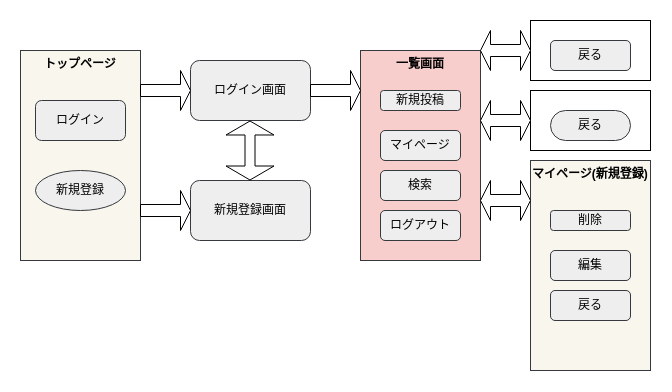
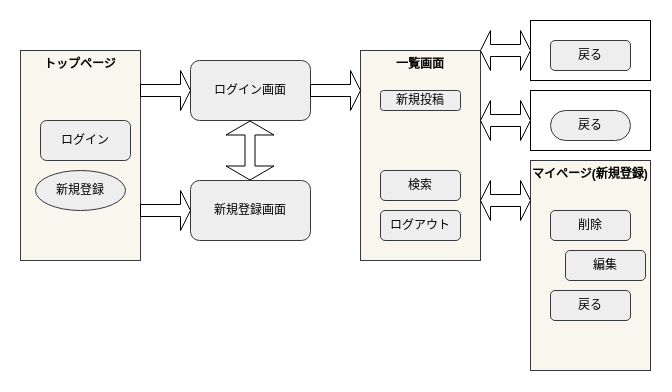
  <mxCell id="0" />
  <mxCell id="1" parent="0" />
  <mxCell id="2" value="&lt;font color=&quot;#000000&quot;&gt;マイページ(新規登録)&lt;/font&gt;" style="rounded=0;whiteSpace=wrap;html=1;fillColor=#f9f7ed;strokeColor=#36393d;verticalAlign=top;fontStyle=1" parent="1" vertex="1"><mxGeometry x="530" y="160" width="120" height="210" as="geometry" /></mxCell>
  <mxCell id="3" value="&lt;font color=&quot;#000000&quot;&gt;&lt;b&gt;トップページ&lt;/b&gt;&lt;/font&gt;" style="rounded=0;whiteSpace=wrap;html=1;fillColor=#f9f7ed;strokeColor=#36393d;verticalAlign=top;" parent="1" vertex="1"><mxGeometry x="20" y="50" width="120" height="210" as="geometry" /></mxCell>
- <mxCell id="4" value="&lt;font color=&quot;#000000&quot;&gt;ログイン&lt;/font&gt;" style="rounded=1;whiteSpace=wrap;html=1;fillColor=#eeeeee;strokeColor=#36393d;" parent="1" vertex="1"><mxGeometry x="35" y="100" width="90" height="40" as="geometry" /></mxCell>
+ <mxCell id="4" value="&lt;font color=&quot;#000000&quot;&gt;ログイン&lt;/font&gt;" style="rounded=1;whiteSpace=wrap;html=1;fillColor=#eeeeee;strokeColor=#36393d;" parent="1" vertex="1"><mxGeometry x="40" y="120" width="90" height="40" as="geometry" /></mxCell>
  <mxCell id="5" value="&lt;font color=&quot;#000000&quot;&gt;新規登録&lt;/font&gt;" style="ellipse;whiteSpace=wrap;html=1;fillColor=#eeeeee;strokeColor=#36393d;" parent="1" vertex="1"><mxGeometry x="35" y="170" width="90" height="40" as="geometry" /></mxCell>
  <mxCell id="6" value="ログイン画面" style="rounded=1;whiteSpace=wrap;html=1;fillColor=#eeeeee;strokeColor=#36393d;fontColor=#000000;" parent="1" vertex="1"><mxGeometry x="190" y="60" width="120" height="60" as="geometry" /></mxCell>
  <mxCell id="7" value="新規登録画面" style="rounded=1;whiteSpace=wrap;html=1;fillColor=#eeeeee;strokeColor=#36393d;fontColor=#000000;" parent="1" vertex="1"><mxGeometry x="190" y="180" width="120" height="60" as="geometry" /></mxCell>
- <mxCell id="8" value="&lt;font color=&quot;#000000&quot;&gt;一覧画面&lt;/font&gt;" style="rounded=0;whiteSpace=wrap;html=1;fillColor=#f8cecc;strokeColor=#36393d;verticalAlign=top;fontStyle=1;align=center;" parent="1" vertex="1"><mxGeometry x="360" y="50" width="120" height="210" as="geometry" /></mxCell>
- <mxCell id="9" value="マイページ" style="rounded=1;whiteSpace=wrap;html=1;fillColor=#eeeeee;strokeColor=#36393d;fontColor=#000000;" parent="1" vertex="1"><mxGeometry x="380" y="130" width="80" height="30" as="geometry" /></mxCell>
+ <mxCell id="8" value="&lt;font color=&quot;#000000&quot;&gt;一覧画面&lt;/font&gt;" style="rounded=0;whiteSpace=wrap;html=1;fillColor=#f9f7ed;strokeColor=#36393d;verticalAlign=top;fontStyle=1;align=center;" parent="1" vertex="1"><mxGeometry x="360" y="50" width="120" height="210" as="geometry" /></mxCell>
  <mxCell id="10" value="検索" style="rounded=1;whiteSpace=wrap;html=1;fillColor=#eeeeee;strokeColor=#36393d;fontColor=#000000;" parent="1" vertex="1"><mxGeometry x="380" y="170" width="80" height="30" as="geometry" /></mxCell>
  <mxCell id="11" value="&lt;font color=&quot;#000000&quot;&gt;新規投稿&lt;/font&gt;" style="rounded=1;whiteSpace=wrap;html=1;fillColor=#eeeeee;strokeColor=#36393d;" parent="1" vertex="1"><mxGeometry x="380" y="90" width="80" height="20" as="geometry" /></mxCell>
- <mxCell id="12" value="編集" style="rounded=1;whiteSpace=wrap;html=1;fillColor=#eeeeee;strokeColor=#36393d;fontColor=#000000;" parent="1" vertex="1"><mxGeometry x="550" y="250" width="80" height="30" as="geometry" /></mxCell>
+ <mxCell id="12" value="編集" style="rounded=1;whiteSpace=wrap;html=1;fillColor=#eeeeee;strokeColor=#36393d;fontColor=#000000;" parent="1" vertex="1"><mxGeometry x="565" y="250" width="80" height="30" as="geometry" /></mxCell>
  <mxCell id="13" value="ログアウト" style="rounded=1;whiteSpace=wrap;html=1;fillColor=#eeeeee;strokeColor=#36393d;fontColor=#000000;" parent="1" vertex="1"><mxGeometry x="380" y="210" width="80" height="30" as="geometry" /></mxCell>
- <mxCell id="14" value="削除" style="rounded=1;whiteSpace=wrap;html=1;fillColor=#eeeeee;strokeColor=#36393d;fontColor=#000000;" parent="1" vertex="1"><mxGeometry x="550" y="210" width="80" height="20" as="geometry" /></mxCell>
+ <mxCell id="14" value="削除" style="rounded=1;whiteSpace=wrap;html=1;fillColor=#eeeeee;strokeColor=#36393d;fontColor=#000000;" parent="1" vertex="1"><mxGeometry x="550" y="210" width="80" height="30" as="geometry" /></mxCell>
  <mxCell id="15" value="検索" style="rounded=0;whiteSpace=wrap;html=1;fontColor=#FFFFFF;fontStyle=1;verticalAlign=top;" parent="1" vertex="1"><mxGeometry x="530" y="90" width="120" height="60" as="geometry" /></mxCell>
  <mxCell id="16" value="新規投稿画面" style="rounded=0;whiteSpace=wrap;html=1;fontColor=#FFFFFF;fontStyle=1;verticalAlign=top;" parent="1" vertex="1"><mxGeometry x="530" y="20" width="120" height="60" as="geometry" /></mxCell>
  <mxCell id="17" value="&lt;span style=&quot;color: rgb(0, 0, 0);&quot;&gt;戻る&lt;/span&gt;" style="rounded=1;whiteSpace=wrap;html=1;fillColor=#eeeeee;strokeColor=#36393d;arcSize=50;" parent="1" vertex="1"><mxGeometry x="550" y="110" width="80" height="30" as="geometry" /></mxCell>
  <mxCell id="18" value="&lt;font color=&quot;#000000&quot;&gt;戻る&lt;/font&gt;" style="rounded=1;whiteSpace=wrap;html=1;fillColor=#eeeeee;strokeColor=#36393d;" parent="1" vertex="1"><mxGeometry x="550" y="40" width="80" height="30" as="geometry" /></mxCell>
  <mxCell id="19" value="" style="shape=singleArrow;whiteSpace=wrap;html=1;fontColor=#000000;" parent="1" vertex="1"><mxGeometry x="140" y="190" width="50" height="40" as="geometry" /></mxCell>
  <mxCell id="20" value="" style="shape=singleArrow;whiteSpace=wrap;html=1;fontColor=#000000;" parent="1" vertex="1"><mxGeometry x="140" y="70" width="50" height="40" as="geometry" /></mxCell>
  <mxCell id="21" value="" style="shape=singleArrow;whiteSpace=wrap;html=1;fontColor=#000000;" parent="1" vertex="1"><mxGeometry x="310" y="70" width="50" height="40" as="geometry" /></mxCell>
  <mxCell id="22" value="" style="shape=doubleArrow;whiteSpace=wrap;html=1;fontColor=#000000;" parent="1" vertex="1"><mxGeometry x="480" y="30" width="50" height="40" as="geometry" /></mxCell>
  <mxCell id="23" value="" style="shape=doubleArrow;whiteSpace=wrap;html=1;fontColor=#000000;" parent="1" vertex="1"><mxGeometry x="480" y="100" width="50" height="40" as="geometry" /></mxCell>
  <mxCell id="24" value="" style="shape=doubleArrow;whiteSpace=wrap;html=1;fontColor=#000000;" parent="1" vertex="1"><mxGeometry x="480" y="180" width="50" height="40" as="geometry" /></mxCell>
  <mxCell id="25" value="&lt;span style=&quot;color: rgb(0, 0, 0);&quot;&gt;戻る&lt;/span&gt;" style="rounded=1;whiteSpace=wrap;html=1;fillColor=#eeeeee;strokeColor=#36393d;" parent="1" vertex="1"><mxGeometry x="550" y="290" width="80" height="30" as="geometry" /></mxCell>
  <mxCell id="26" value="" style="shape=flexArrow;endArrow=classic;startArrow=classic;html=1;endWidth=37;endSize=4.33;startWidth=37;startSize=4.33;" edge="1" parent="1"><mxGeometry width="100" height="100" relative="1" as="geometry"><mxPoint x="249.5" y="180" as="sourcePoint" /><mxPoint x="249.5" y="120" as="targetPoint" /></mxGeometry></mxCell>
